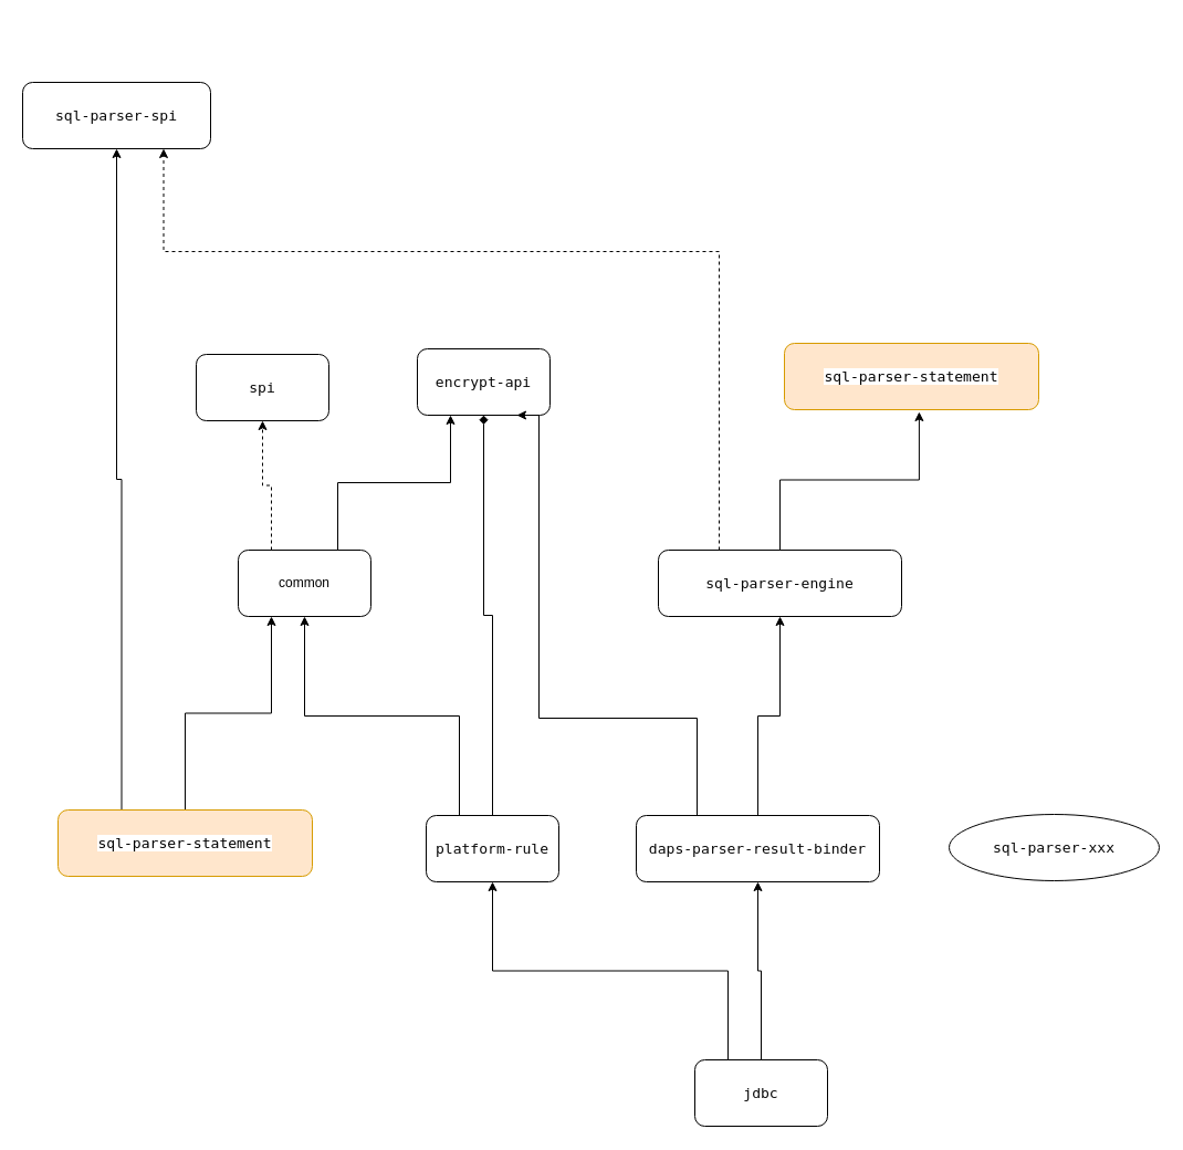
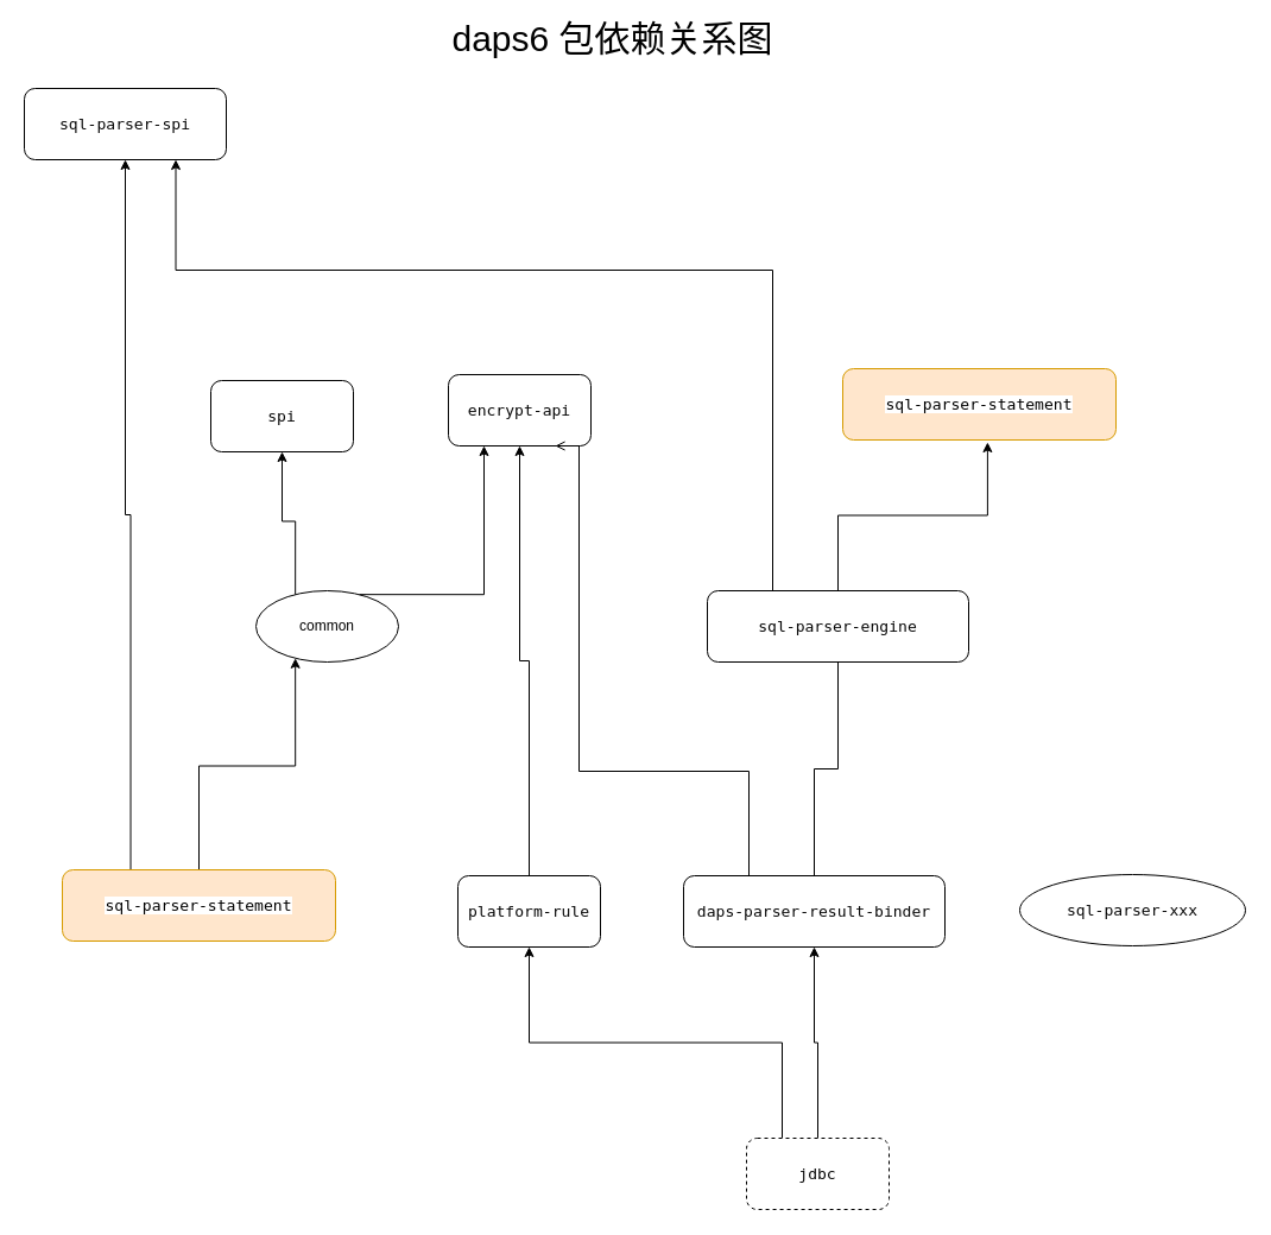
  <mxCell id="0" />
  <mxCell id="1" parent="0" />
- <mxCell id="2" style="edgeStyle=orthogonalEdgeStyle;rounded=0;orthogonalLoop=1;jettySize=auto;html=1;exitX=0.25;exitY=0;exitDx=0;exitDy=0;entryX=0.5;entryY=1;entryDx=0;entryDy=0;dashed=1;" edge="1" parent="1" source="4" target="24"><mxGeometry relative="1" as="geometry" /></mxCell>
+ <mxCell id="2" style="edgeStyle=orthogonalEdgeStyle;rounded=0;orthogonalLoop=1;jettySize=auto;html=1;exitX=0.25;exitY=0;exitDx=0;exitDy=0;entryX=0.5;entryY=1;entryDx=0;entryDy=0;" edge="1" parent="1" source="4" target="24"><mxGeometry relative="1" as="geometry" /></mxCell>
  <mxCell id="3" style="edgeStyle=orthogonalEdgeStyle;rounded=0;orthogonalLoop=1;jettySize=auto;html=1;exitX=0.75;exitY=0;exitDx=0;exitDy=0;entryX=0.25;entryY=1;entryDx=0;entryDy=0;" edge="1" parent="1" source="4" target="5"><mxGeometry relative="1" as="geometry" /></mxCell>
- <mxCell id="4" value="common" style="rounded=1;whiteSpace=wrap;html=1;" vertex="1" parent="1"><mxGeometry x="215" y="497" width="120" height="60" as="geometry" /></mxCell>
+ <mxCell id="4" value="common" style="ellipse;whiteSpace=wrap;html=1;" vertex="1" parent="1"><mxGeometry x="215" y="497" width="120" height="60" as="geometry" /></mxCell>
  <mxCell id="5" value="&lt;div style=&quot;background-color:#ffffff;color:#080808&quot;&gt;&lt;pre style=&quot;font-family:'Hack',monospace;font-size:9.8pt;&quot;&gt;encrypt-api&lt;/pre&gt;&lt;/div&gt;" style="rounded=1;whiteSpace=wrap;html=1;" vertex="1" parent="1"><mxGeometry x="377" y="315" width="120" height="60" as="geometry" /></mxCell>
- <mxCell id="6" style="edgeStyle=orthogonalEdgeStyle;rounded=0;orthogonalLoop=1;jettySize=auto;html=1;exitX=0.5;exitY=0;exitDx=0;exitDy=0;endArrow=diamond;" edge="1" parent="1" source="8" target="5"><mxGeometry relative="1" as="geometry" /></mxCell>
- <mxCell id="7" style="edgeStyle=orthogonalEdgeStyle;rounded=0;orthogonalLoop=1;jettySize=auto;html=1;exitX=0.25;exitY=0;exitDx=0;exitDy=0;" edge="1" parent="1" source="8" target="4"><mxGeometry relative="1" as="geometry" /></mxCell>
+ <mxCell id="6" style="edgeStyle=orthogonalEdgeStyle;rounded=0;orthogonalLoop=1;jettySize=auto;html=1;exitX=0.5;exitY=0;exitDx=0;exitDy=0;" edge="1" parent="1" source="8" target="5"><mxGeometry relative="1" as="geometry" /></mxCell>
  <mxCell id="8" value="&lt;div style=&quot;background-color:#ffffff;color:#080808&quot;&gt;&lt;pre style=&quot;font-family:'Hack',monospace;font-size:9.8pt;&quot;&gt;platform-rule&lt;/pre&gt;&lt;/div&gt;" style="rounded=1;whiteSpace=wrap;html=1;" vertex="1" parent="1"><mxGeometry x="385" y="737" width="120" height="60" as="geometry" /></mxCell>
  <mxCell id="9" style="edgeStyle=orthogonalEdgeStyle;rounded=0;orthogonalLoop=1;jettySize=auto;html=1;exitX=0.25;exitY=0;exitDx=0;exitDy=0;entryX=0.5;entryY=1;entryDx=0;entryDy=0;" edge="1" parent="1" source="11" target="12"><mxGeometry relative="1" as="geometry" /></mxCell>
  <mxCell id="10" style="edgeStyle=orthogonalEdgeStyle;rounded=0;orthogonalLoop=1;jettySize=auto;html=1;entryX=0.25;entryY=1;entryDx=0;entryDy=0;" edge="1" parent="1" source="11" target="4"><mxGeometry relative="1" as="geometry" /></mxCell>
  <mxCell id="11" value="&lt;div style=&quot;background-color: rgb(255, 255, 255);&quot;&gt;&lt;pre style=&quot;font-family:'Hack',monospace;font-size:9.8pt;&quot;&gt;sql-parser-statement&lt;/pre&gt;&lt;/div&gt;" style="rounded=1;whiteSpace=wrap;html=1;fillColor=#ffe6cc;strokeColor=#d79b00;" vertex="1" parent="1"><mxGeometry x="52" y="732" width="230" height="60" as="geometry" /></mxCell>
  <mxCell id="12" value="&lt;div style=&quot;background-color:#ffffff;color:#080808&quot;&gt;&lt;pre style=&quot;font-family:'Hack',monospace;font-size:9.8pt;&quot;&gt;sql-parser-spi&lt;/pre&gt;&lt;/div&gt;" style="rounded=1;whiteSpace=wrap;html=1;" vertex="1" parent="1"><mxGeometry x="20" y="74" width="170" height="60" as="geometry" /></mxCell>
  <mxCell id="13" style="edgeStyle=orthogonalEdgeStyle;rounded=0;orthogonalLoop=1;jettySize=auto;html=1;exitX=0.25;exitY=0;exitDx=0;exitDy=0;" edge="1" parent="1" source="15" target="8"><mxGeometry relative="1" as="geometry" /></mxCell>
  <mxCell id="14" style="edgeStyle=orthogonalEdgeStyle;rounded=0;orthogonalLoop=1;jettySize=auto;html=1;entryX=0.5;entryY=1;entryDx=0;entryDy=0;" edge="1" parent="1" source="15" target="18"><mxGeometry relative="1" as="geometry" /></mxCell>
- <mxCell id="15" value="&lt;div style=&quot;background-color: rgb(255, 255, 255); color: rgb(8, 8, 8);&quot;&gt;&lt;pre style=&quot;font-family:'Hack',monospace;font-size:9.8pt;&quot;&gt;jdbc&lt;/pre&gt;&lt;/div&gt;" style="rounded=1;whiteSpace=wrap;html=1;" vertex="1" parent="1"><mxGeometry x="628" y="958" width="120" height="60" as="geometry" /></mxCell>
- <mxCell id="16" style="edgeStyle=orthogonalEdgeStyle;rounded=0;orthogonalLoop=1;jettySize=auto;html=1;entryX=0.5;entryY=1;entryDx=0;entryDy=0;" edge="1" parent="1" source="18" target="20"><mxGeometry relative="1" as="geometry"><Array as="points"><mxPoint x="685" y="647" /><mxPoint x="705" y="647" /></Array></mxGeometry></mxCell>
- <mxCell id="17" style="edgeStyle=orthogonalEdgeStyle;rounded=0;orthogonalLoop=1;jettySize=auto;html=1;exitX=0.25;exitY=0;exitDx=0;exitDy=0;entryX=0.75;entryY=1;entryDx=0;entryDy=0;" edge="1" parent="1" source="18" target="5"><mxGeometry relative="1" as="geometry"><Array as="points"><mxPoint x="630" y="649" /><mxPoint x="487" y="649" /></Array></mxGeometry></mxCell>
+ <mxCell id="15" value="&lt;div style=&quot;background-color: rgb(255, 255, 255); color: rgb(8, 8, 8);&quot;&gt;&lt;pre style=&quot;font-family:'Hack',monospace;font-size:9.8pt;&quot;&gt;jdbc&lt;/pre&gt;&lt;/div&gt;" style="rounded=1;whiteSpace=wrap;html=1;dashed=1;" vertex="1" parent="1"><mxGeometry x="628" y="958" width="120" height="60" as="geometry" /></mxCell>
+ <mxCell id="16" style="edgeStyle=orthogonalEdgeStyle;rounded=0;orthogonalLoop=1;jettySize=auto;html=1;entryX=0.5;entryY=1;entryDx=0;entryDy=0;endArrow=none;" edge="1" parent="1" source="18" target="20"><mxGeometry relative="1" as="geometry"><Array as="points"><mxPoint x="685" y="647" /><mxPoint x="705" y="647" /></Array></mxGeometry></mxCell>
+ <mxCell id="17" style="edgeStyle=orthogonalEdgeStyle;rounded=0;orthogonalLoop=1;jettySize=auto;html=1;exitX=0.25;exitY=0;exitDx=0;exitDy=0;entryX=0.75;entryY=1;entryDx=0;entryDy=0;endArrow=open;" edge="1" parent="1" source="18" target="5"><mxGeometry relative="1" as="geometry"><Array as="points"><mxPoint x="630" y="649" /><mxPoint x="487" y="649" /></Array></mxGeometry></mxCell>
  <mxCell id="18" value="&lt;div style=&quot;background-color:#ffffff;color:#080808&quot;&gt;&lt;pre style=&quot;font-family:'Hack',monospace;font-size:9.8pt;&quot;&gt;daps-parser-result-binder&lt;/pre&gt;&lt;/div&gt;" style="rounded=1;whiteSpace=wrap;html=1;" vertex="1" parent="1"><mxGeometry x="575" y="737" width="220" height="60" as="geometry" /></mxCell>
- <mxCell id="19" style="edgeStyle=orthogonalEdgeStyle;rounded=0;orthogonalLoop=1;jettySize=auto;html=1;entryX=0.75;entryY=1;entryDx=0;entryDy=0;exitX=0.25;exitY=0;exitDx=0;exitDy=0;dashed=1;" edge="1" parent="1" source="20" target="12"><mxGeometry relative="1" as="geometry"><Array as="points"><mxPoint x="650" y="227" /><mxPoint x="148" y="227" /></Array></mxGeometry></mxCell>
+ <mxCell id="19" style="edgeStyle=orthogonalEdgeStyle;rounded=0;orthogonalLoop=1;jettySize=auto;html=1;entryX=0.75;entryY=1;entryDx=0;entryDy=0;exitX=0.25;exitY=0;exitDx=0;exitDy=0;" edge="1" parent="1" source="20" target="12"><mxGeometry relative="1" as="geometry"><Array as="points"><mxPoint x="650" y="227" /><mxPoint x="148" y="227" /></Array></mxGeometry></mxCell>
  <mxCell id="20" value="&lt;div style=&quot;background-color: rgb(255, 255, 255); color: rgb(8, 8, 8);&quot;&gt;&lt;pre style=&quot;font-family:'Hack',monospace;font-size:9.8pt;&quot;&gt;&lt;div&gt;&lt;pre style=&quot;font-family:'Hack',monospace;font-size:9.8pt;&quot;&gt;sql-parser-engine&lt;/pre&gt;&lt;/div&gt;&lt;/pre&gt;&lt;/div&gt;" style="rounded=1;whiteSpace=wrap;html=1;" vertex="1" parent="1"><mxGeometry x="595" y="497" width="220" height="60" as="geometry" /></mxCell>
  <mxCell id="21" value="&lt;div style=&quot;background-color: rgb(255, 255, 255);&quot;&gt;&lt;pre style=&quot;font-family:'Hack',monospace;font-size:9.8pt;&quot;&gt;sql-parser-statement&lt;/pre&gt;&lt;/div&gt;" style="rounded=1;whiteSpace=wrap;html=1;fillColor=#ffe6cc;strokeColor=#d79b00;" vertex="1" parent="1"><mxGeometry x="709" y="310" width="230" height="60" as="geometry" /></mxCell>
  <mxCell id="22" style="edgeStyle=orthogonalEdgeStyle;rounded=0;orthogonalLoop=1;jettySize=auto;html=1;exitX=0.5;exitY=0;exitDx=0;exitDy=0;entryX=0.53;entryY=1.033;entryDx=0;entryDy=0;entryPerimeter=0;" edge="1" parent="1" source="20" target="21"><mxGeometry relative="1" as="geometry" /></mxCell>
  <mxCell id="23" value="&lt;div style=&quot;background-color: rgb(255, 255, 255); color: rgb(8, 8, 8);&quot;&gt;&lt;pre style=&quot;font-family:'Hack',monospace;font-size:9.8pt;&quot;&gt;sql-parser-xxx&lt;/pre&gt;&lt;/div&gt;" style="ellipse;whiteSpace=wrap;html=1;" vertex="1" parent="1"><mxGeometry x="858" y="736" width="190" height="60" as="geometry" /></mxCell>
  <mxCell id="24" value="&lt;div style=&quot;background-color: rgb(255, 255, 255); color: rgb(8, 8, 8);&quot;&gt;&lt;pre style=&quot;font-family:'Hack',monospace;font-size:9.8pt;&quot;&gt;spi&lt;/pre&gt;&lt;/div&gt;" style="rounded=1;whiteSpace=wrap;html=1;" vertex="1" parent="1"><mxGeometry x="177" y="320" width="120" height="60" as="geometry" /></mxCell>
+ <mxCell id="25" value="daps6 包依赖关系图" style="text;html=1;align=center;verticalAlign=middle;whiteSpace=wrap;rounded=0;fontSize=30;" vertex="1" parent="1"><mxGeometry x="359" y="20" width="313" height="24" as="geometry" /></mxCell>
